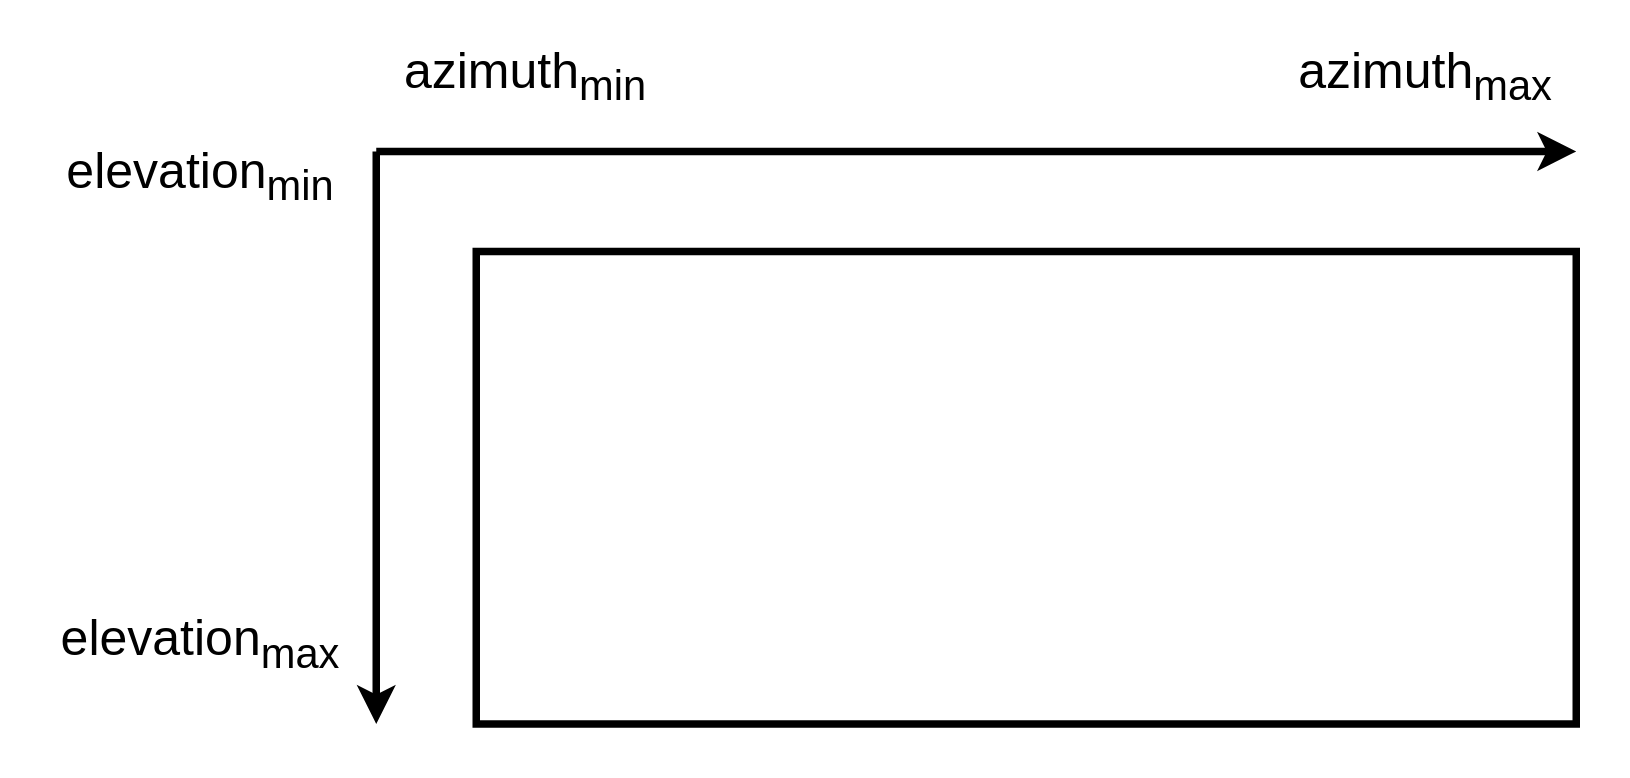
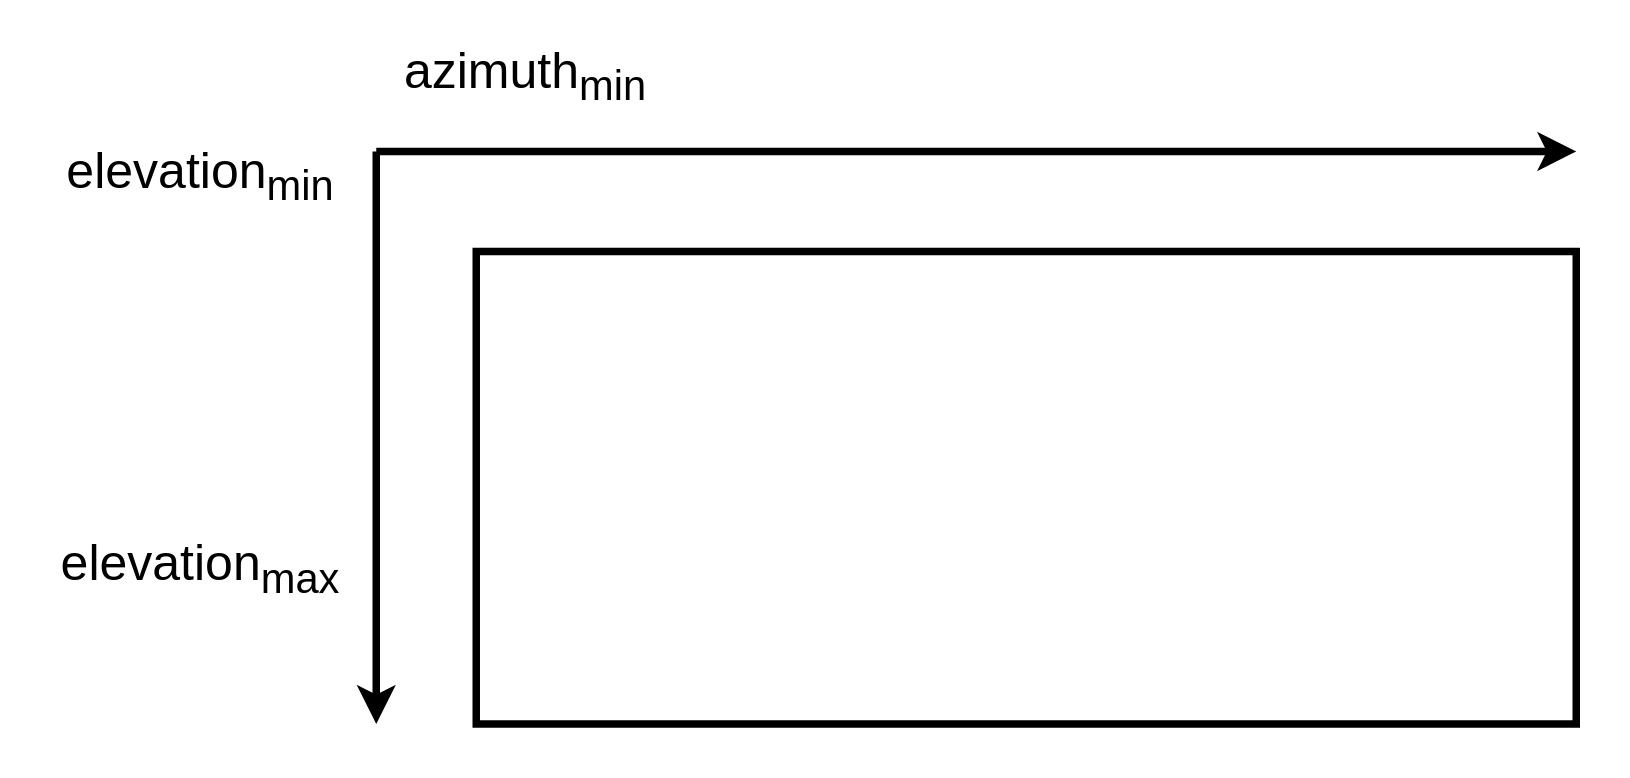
  <mxCell id="0" />
  <mxCell id="1" parent="0" />
  <mxCell id="2" value="" style="rounded=0;whiteSpace=wrap;html=1;strokeWidth=3;" parent="1" vertex="1"><mxGeometry x="190" y="100" width="440" height="189" as="geometry" /></mxCell>
  <mxCell id="3" value="" style="endArrow=classic;html=1;strokeWidth=3;" parent="1" edge="1"><mxGeometry width="50" height="50" relative="1" as="geometry"><mxPoint x="150" y="60" as="sourcePoint" /><mxPoint x="150" y="289" as="targetPoint" /></mxGeometry></mxCell>
  <mxCell id="4" value="" style="endArrow=classic;html=1;strokeWidth=3;" parent="1" edge="1"><mxGeometry width="50" height="50" relative="1" as="geometry"><mxPoint x="150" y="60" as="sourcePoint" /><mxPoint x="630" y="60" as="targetPoint" /></mxGeometry></mxCell>
  <mxCell id="5" value="&lt;font style=&quot;font-size: 20px&quot;&gt;elevation&lt;sub&gt;min&lt;/sub&gt;&lt;/font&gt;" style="text;html=1;strokeColor=none;fillColor=none;align=center;verticalAlign=middle;whiteSpace=wrap;rounded=0;" parent="1" vertex="1"><mxGeometry x="20" y="60" width="120" height="20" as="geometry" /></mxCell>
- <mxCell id="6" value="&lt;font style=&quot;font-size: 20px&quot;&gt;elevation&lt;sub&gt;max&lt;/sub&gt;&lt;/font&gt;" style="text;html=1;strokeColor=none;fillColor=none;align=center;verticalAlign=middle;whiteSpace=wrap;rounded=0;" parent="1" vertex="1"><mxGeometry x="20" y="247" width="120" height="20" as="geometry" /></mxCell>
+ <mxCell id="6" value="&lt;font style=&quot;font-size: 20px&quot;&gt;elevation&lt;sub&gt;max&lt;/sub&gt;&lt;/font&gt;" style="text;html=1;strokeColor=none;fillColor=none;align=center;verticalAlign=middle;whiteSpace=wrap;rounded=0;" parent="1" vertex="1"><mxGeometry x="20" y="217" width="120" height="20" as="geometry" /></mxCell>
  <mxCell id="7" value="&lt;font style=&quot;font-size: 20px&quot;&gt;azimuth&lt;sub&gt;min&lt;/sub&gt;&lt;/font&gt;" style="text;html=1;strokeColor=none;fillColor=none;align=center;verticalAlign=middle;whiteSpace=wrap;rounded=0;" parent="1" vertex="1"><mxGeometry x="150" y="20" width="120" height="20" as="geometry" /></mxCell>
- <mxCell id="8" value="&lt;font style=&quot;font-size: 20px&quot;&gt;azimuth&lt;sub&gt;max&lt;/sub&gt;&lt;/font&gt;" style="text;html=1;strokeColor=none;fillColor=none;align=center;verticalAlign=middle;whiteSpace=wrap;rounded=0;" parent="1" vertex="1"><mxGeometry x="510" y="20" width="120" height="20" as="geometry" /></mxCell>
